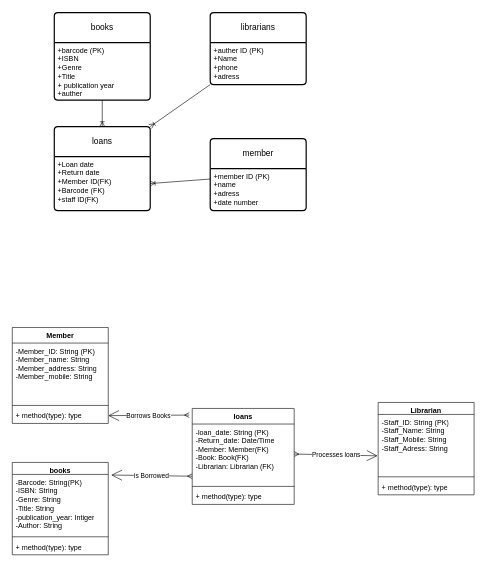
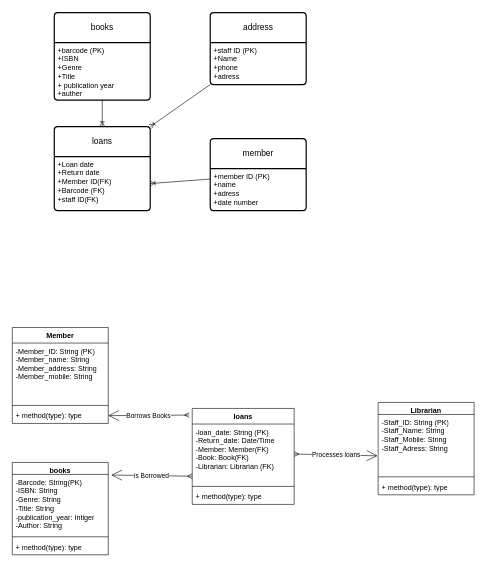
  <mxCell id="0" />
  <mxCell id="1" parent="0" />
  <mxCell id="2" value="loans" style="swimlane;childLayout=stackLayout;horizontal=1;startSize=50;horizontalStack=0;rounded=1;fontSize=14;fontStyle=0;strokeWidth=2;resizeParent=0;resizeLast=1;shadow=0;dashed=0;align=center;arcSize=4;whiteSpace=wrap;html=1;swimlaneLine=1;" vertex="1" parent="1"><mxGeometry x="90" y="210" width="160" height="140" as="geometry" /></mxCell>
  <mxCell id="3" value="+Loan date&lt;br&gt;+Return date&lt;div&gt;+Member ID(FK)&lt;/div&gt;&lt;div&gt;+Barcode (FK)&lt;/div&gt;&lt;div&gt;+staff ID(FK)&lt;/div&gt;" style="align=left;strokeColor=none;fillColor=none;spacingLeft=4;fontSize=12;verticalAlign=top;resizable=0;rotatable=0;part=1;html=1;" vertex="1" parent="2"><mxGeometry y="50" width="160" height="90" as="geometry" /></mxCell>
  <mxCell id="4" value="books" style="swimlane;childLayout=stackLayout;horizontal=1;startSize=50;horizontalStack=0;rounded=1;fontSize=14;fontStyle=0;strokeWidth=2;resizeParent=0;resizeLast=1;shadow=0;dashed=0;align=center;arcSize=4;whiteSpace=wrap;html=1;" vertex="1" parent="1"><mxGeometry x="90" y="20" width="160" height="146" as="geometry" /></mxCell>
  <mxCell id="5" value="+barcode (PK)&amp;nbsp;&lt;br&gt;+ISBN&amp;nbsp;&lt;br&gt;+Genre&lt;div&gt;+Title&lt;/div&gt;&lt;div&gt;+ publication year&lt;/div&gt;&lt;div&gt;+auther&lt;/div&gt;&lt;div&gt;&lt;br&gt;&lt;/div&gt;" style="align=left;strokeColor=none;fillColor=none;spacingLeft=4;fontSize=12;verticalAlign=top;resizable=0;rotatable=0;part=1;html=1;" vertex="1" parent="4"><mxGeometry y="50" width="160" height="96" as="geometry" /></mxCell>
  <mxCell id="6" value="member" style="swimlane;childLayout=stackLayout;horizontal=1;startSize=50;horizontalStack=0;rounded=1;fontSize=14;fontStyle=0;strokeWidth=2;resizeParent=0;resizeLast=1;shadow=0;dashed=0;align=center;arcSize=4;whiteSpace=wrap;html=1;" vertex="1" parent="1"><mxGeometry x="350" y="230" width="160" height="120" as="geometry" /></mxCell>
  <mxCell id="7" value="+member ID (PK)&lt;div&gt;+name&lt;br&gt;+adress&lt;/div&gt;&lt;div&gt;+date number&lt;/div&gt;" style="align=left;strokeColor=none;fillColor=none;spacingLeft=4;fontSize=12;verticalAlign=top;resizable=0;rotatable=0;part=1;html=1;" vertex="1" parent="6"><mxGeometry y="50" width="160" height="70" as="geometry" /></mxCell>
- <mxCell id="8" value="librarians" style="swimlane;childLayout=stackLayout;horizontal=1;startSize=50;horizontalStack=0;rounded=1;fontSize=14;fontStyle=0;strokeWidth=2;resizeParent=0;resizeLast=1;shadow=0;dashed=0;align=center;arcSize=4;whiteSpace=wrap;html=1;" vertex="1" parent="1"><mxGeometry x="350" y="20" width="160" height="120" as="geometry" /></mxCell>
- <mxCell id="9" value="+auther ID (PK)&lt;br&gt;+Name&lt;br&gt;+phone&lt;div&gt;+adress&lt;/div&gt;" style="align=left;strokeColor=none;fillColor=none;spacingLeft=4;fontSize=12;verticalAlign=top;resizable=0;rotatable=0;part=1;html=1;" vertex="1" parent="8"><mxGeometry y="50" width="160" height="70" as="geometry" /></mxCell>
+ <mxCell id="8" value="address" style="swimlane;childLayout=stackLayout;horizontal=1;startSize=50;horizontalStack=0;rounded=1;fontSize=14;fontStyle=0;strokeWidth=2;resizeParent=0;resizeLast=1;shadow=0;dashed=0;align=center;arcSize=4;whiteSpace=wrap;html=1;" vertex="1" parent="1"><mxGeometry x="350" y="20" width="160" height="120" as="geometry" /></mxCell>
+ <mxCell id="9" value="+staff ID (PK)&lt;br&gt;+Name&lt;br&gt;+phone&lt;div&gt;+adress&lt;/div&gt;" style="align=left;strokeColor=none;fillColor=none;spacingLeft=4;fontSize=12;verticalAlign=top;resizable=0;rotatable=0;part=1;html=1;" vertex="1" parent="8"><mxGeometry y="50" width="160" height="70" as="geometry" /></mxCell>
  <mxCell id="10" value="" style="endArrow=none;html=1;rounded=0;entryX=0;entryY=0.5;entryDx=0;entryDy=0;exitX=1.019;exitY=0.629;exitDx=0;exitDy=0;exitPerimeter=0;strokeColor=none;startArrow=dash;startFill=0;" edge="1" parent="1" source="3" target="6"><mxGeometry relative="1" as="geometry"><mxPoint x="230" y="290" as="sourcePoint" /><mxPoint x="380" y="260" as="targetPoint" /></mxGeometry></mxCell>
  <mxCell id="11" value="" style="endArrow=none;html=1;rounded=0;entryX=0;entryY=0.25;entryDx=0;entryDy=0;exitX=1;exitY=0.5;exitDx=0;exitDy=0;startArrow=ERoneToMany;startFill=0;" edge="1" parent="1" source="3" target="7"><mxGeometry relative="1" as="geometry"><mxPoint x="250" y="280" as="sourcePoint" /><mxPoint x="410" y="280" as="targetPoint" /></mxGeometry></mxCell>
  <mxCell id="12" value="" style="endArrow=none;html=1;rounded=0;exitX=0.5;exitY=0;exitDx=0;exitDy=0;startArrow=ERoneToMany;startFill=0;entryX=0.5;entryY=1;entryDx=0;entryDy=0;" edge="1" parent="1" source="2" target="5"><mxGeometry relative="1" as="geometry"><mxPoint x="170" y="160" as="sourcePoint" /><mxPoint x="200" y="190" as="targetPoint" /></mxGeometry></mxCell>
  <mxCell id="13" value="" style="endArrow=none;html=1;rounded=0;exitX=1;exitY=0;exitDx=0;exitDy=0;entryX=0;entryY=1;entryDx=0;entryDy=0;startArrow=ERoneToMany;startFill=0;" edge="1" parent="1" source="2" target="9"><mxGeometry relative="1" as="geometry"><mxPoint x="330" y="180" as="sourcePoint" /><mxPoint x="490" y="180" as="targetPoint" /></mxGeometry></mxCell>
  <mxCell id="14" value="Member" style="swimlane;fontStyle=1;align=center;verticalAlign=top;childLayout=stackLayout;horizontal=1;startSize=26;horizontalStack=0;resizeParent=1;resizeParentMax=0;resizeLast=0;collapsible=1;marginBottom=0;whiteSpace=wrap;html=1;" vertex="1" parent="1"><mxGeometry x="20" y="545" width="160" height="160" as="geometry" /></mxCell>
  <mxCell id="15" value="-Member_ID: String (PK)&lt;div&gt;-Member_name: String&lt;/div&gt;&lt;div&gt;-Member_address: String&lt;/div&gt;&lt;div&gt;-Member_mobile: String&lt;/div&gt;" style="text;strokeColor=none;fillColor=none;align=left;verticalAlign=top;spacingLeft=4;spacingRight=4;overflow=hidden;rotatable=0;points=[[0,0.5],[1,0.5]];portConstraint=eastwest;whiteSpace=wrap;html=1;" vertex="1" parent="14"><mxGeometry y="26" width="160" height="100" as="geometry" /></mxCell>
  <mxCell id="16" value="" style="line;strokeWidth=1;fillColor=none;align=left;verticalAlign=middle;spacingTop=-1;spacingLeft=3;spacingRight=3;rotatable=0;labelPosition=right;points=[];portConstraint=eastwest;strokeColor=inherit;" vertex="1" parent="14"><mxGeometry y="126" width="160" height="8" as="geometry" /></mxCell>
  <mxCell id="17" value="+ method(type): type" style="text;strokeColor=none;fillColor=none;align=left;verticalAlign=top;spacingLeft=4;spacingRight=4;overflow=hidden;rotatable=0;points=[[0,0.5],[1,0.5]];portConstraint=eastwest;whiteSpace=wrap;html=1;" vertex="1" parent="14"><mxGeometry y="134" width="160" height="26" as="geometry" /></mxCell>
  <mxCell id="18" value="loans" style="swimlane;fontStyle=1;align=center;verticalAlign=top;childLayout=stackLayout;horizontal=1;startSize=26;horizontalStack=0;resizeParent=1;resizeParentMax=0;resizeLast=0;collapsible=1;marginBottom=0;whiteSpace=wrap;html=1;" vertex="1" parent="1"><mxGeometry x="320" y="680" width="170" height="160" as="geometry" /></mxCell>
  <mxCell id="19" value="-loan_date: String (PK)&lt;div&gt;-Return_date: Date/Time&lt;/div&gt;&lt;div&gt;-Member: Member(FK)&lt;/div&gt;&lt;div&gt;-Book: Book(FK)&lt;/div&gt;&lt;div&gt;-Librarian: Librarian (FK)&lt;/div&gt;" style="text;strokeColor=none;fillColor=none;align=left;verticalAlign=top;spacingLeft=4;spacingRight=4;overflow=hidden;rotatable=0;points=[[0,0.5],[1,0.5]];portConstraint=eastwest;whiteSpace=wrap;html=1;" vertex="1" parent="18"><mxGeometry y="26" width="170" height="100" as="geometry" /></mxCell>
  <mxCell id="20" value="" style="line;strokeWidth=1;fillColor=none;align=left;verticalAlign=middle;spacingTop=-1;spacingLeft=3;spacingRight=3;rotatable=0;labelPosition=right;points=[];portConstraint=eastwest;strokeColor=inherit;" vertex="1" parent="18"><mxGeometry y="126" width="170" height="8" as="geometry" /></mxCell>
  <mxCell id="21" value="+ method(type): type" style="text;strokeColor=none;fillColor=none;align=left;verticalAlign=top;spacingLeft=4;spacingRight=4;overflow=hidden;rotatable=0;points=[[0,0.5],[1,0.5]];portConstraint=eastwest;whiteSpace=wrap;html=1;" vertex="1" parent="18"><mxGeometry y="134" width="170" height="26" as="geometry" /></mxCell>
  <mxCell id="22" value="Librarian" style="swimlane;fontStyle=1;align=center;verticalAlign=top;childLayout=stackLayout;horizontal=1;startSize=20;horizontalStack=0;resizeParent=1;resizeParentMax=0;resizeLast=0;collapsible=1;marginBottom=0;whiteSpace=wrap;html=1;" vertex="1" parent="1"><mxGeometry x="630" y="670" width="160" height="154" as="geometry" /></mxCell>
  <mxCell id="23" value="-Staff_ID: String (PK)&lt;div&gt;-Staff_Name: String&lt;/div&gt;&lt;div&gt;-Staff_Mobile: String&lt;/div&gt;&lt;div&gt;-Staff_Adress: String&lt;/div&gt;" style="text;strokeColor=none;fillColor=none;align=left;verticalAlign=top;spacingLeft=4;spacingRight=4;overflow=hidden;rotatable=0;points=[[0,0.5],[1,0.5]];portConstraint=eastwest;whiteSpace=wrap;html=1;" vertex="1" parent="22"><mxGeometry y="20" width="160" height="100" as="geometry" /></mxCell>
  <mxCell id="24" value="" style="line;strokeWidth=1;fillColor=none;align=left;verticalAlign=middle;spacingTop=-1;spacingLeft=3;spacingRight=3;rotatable=0;labelPosition=right;points=[];portConstraint=eastwest;strokeColor=inherit;" vertex="1" parent="22"><mxGeometry y="120" width="160" height="8" as="geometry" /></mxCell>
  <mxCell id="25" value="+ method(type): type" style="text;strokeColor=none;fillColor=none;align=left;verticalAlign=top;spacingLeft=4;spacingRight=4;overflow=hidden;rotatable=0;points=[[0,0.5],[1,0.5]];portConstraint=eastwest;whiteSpace=wrap;html=1;" vertex="1" parent="22"><mxGeometry y="128" width="160" height="26" as="geometry" /></mxCell>
  <mxCell id="26" value="books" style="swimlane;fontStyle=1;align=center;verticalAlign=top;childLayout=stackLayout;horizontal=1;startSize=20;horizontalStack=0;resizeParent=1;resizeParentMax=0;resizeLast=0;collapsible=1;marginBottom=0;whiteSpace=wrap;html=1;" vertex="1" parent="1"><mxGeometry x="20" y="770" width="160" height="154" as="geometry" /></mxCell>
  <mxCell id="27" value="-Barcode: String(PK)&lt;div&gt;-ISBN: String&lt;/div&gt;&lt;div&gt;-Genre: String&lt;/div&gt;&lt;div&gt;-Title: String&lt;/div&gt;&lt;div&gt;-publication_year: Intiger&lt;/div&gt;&lt;div&gt;-Author: String&lt;/div&gt;" style="text;strokeColor=none;fillColor=none;align=left;verticalAlign=top;spacingLeft=4;spacingRight=4;overflow=hidden;rotatable=0;points=[[0,0.5],[1,0.5]];portConstraint=eastwest;whiteSpace=wrap;html=1;" vertex="1" parent="26"><mxGeometry y="20" width="160" height="100" as="geometry" /></mxCell>
  <mxCell id="28" value="" style="line;strokeWidth=1;fillColor=none;align=left;verticalAlign=middle;spacingTop=-1;spacingLeft=3;spacingRight=3;rotatable=0;labelPosition=right;points=[];portConstraint=eastwest;strokeColor=inherit;" vertex="1" parent="26"><mxGeometry y="120" width="160" height="8" as="geometry" /></mxCell>
  <mxCell id="29" value="+ method(type): type" style="text;strokeColor=none;fillColor=none;align=left;verticalAlign=top;spacingLeft=4;spacingRight=4;overflow=hidden;rotatable=0;points=[[0,0.5],[1,0.5]];portConstraint=eastwest;whiteSpace=wrap;html=1;" vertex="1" parent="26"><mxGeometry y="128" width="160" height="26" as="geometry" /></mxCell>
  <mxCell id="30" value="Borrows Books" style="endArrow=open;endSize=16;endFill=0;html=1;rounded=0;exitX=-0.029;exitY=0.069;exitDx=0;exitDy=0;entryX=1;entryY=0.5;entryDx=0;entryDy=0;exitPerimeter=0;startArrow=ERmany;startFill=0;" edge="1" parent="1" source="18" target="17"><mxGeometry x="0.001" width="160" relative="1" as="geometry"><mxPoint x="280" y="770" as="sourcePoint" /><mxPoint x="280" y="840" as="targetPoint" /><mxPoint as="offset" /></mxGeometry></mxCell>
  <mxCell id="31" value="is Borrowed" style="endArrow=open;endSize=16;endFill=0;html=1;rounded=0;exitX=0;exitY=0.87;exitDx=0;exitDy=0;exitPerimeter=0;startArrow=ERmany;startFill=0;entryX=1.031;entryY=0.01;entryDx=0;entryDy=0;entryPerimeter=0;" edge="1" parent="1" source="19" target="27"><mxGeometry x="0.001" width="160" relative="1" as="geometry"><mxPoint x="299" y="853" as="sourcePoint" /><mxPoint x="260" y="840" as="targetPoint" /><mxPoint as="offset" /><Array as="points" /></mxGeometry></mxCell>
  <mxCell id="32" value="Processes loans" style="endArrow=open;endSize=16;endFill=0;html=1;rounded=0;entryX=-0.006;entryY=0.69;entryDx=0;entryDy=0;startArrow=ERmany;startFill=0;entryPerimeter=0;exitX=1;exitY=0.5;exitDx=0;exitDy=0;" edge="1" parent="1" source="19" target="23"><mxGeometry x="0.007" width="160" relative="1" as="geometry"><mxPoint x="550" y="700" as="sourcePoint" /><mxPoint x="490" y="760.5" as="targetPoint" /><mxPoint as="offset" /></mxGeometry></mxCell>
